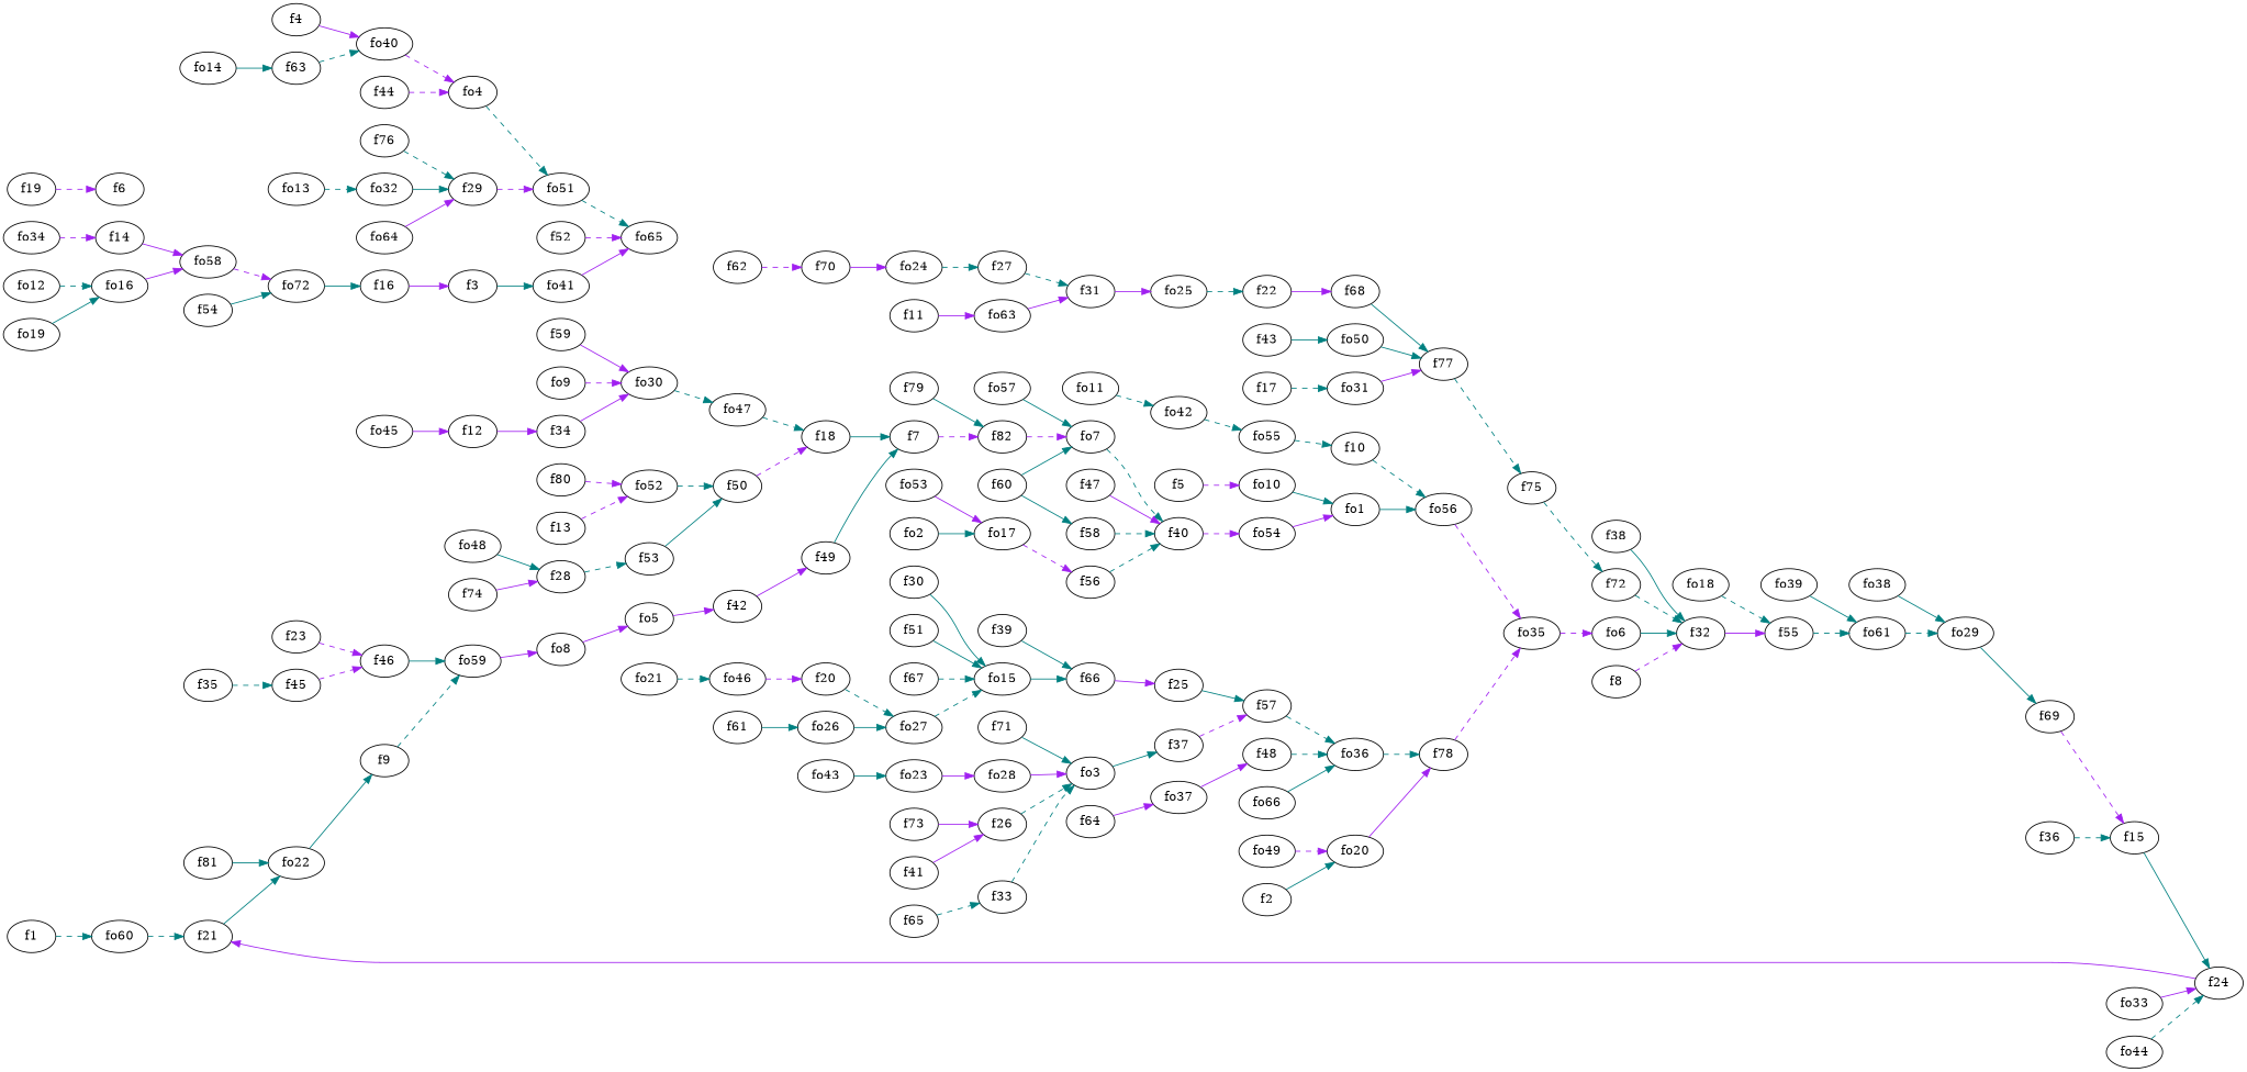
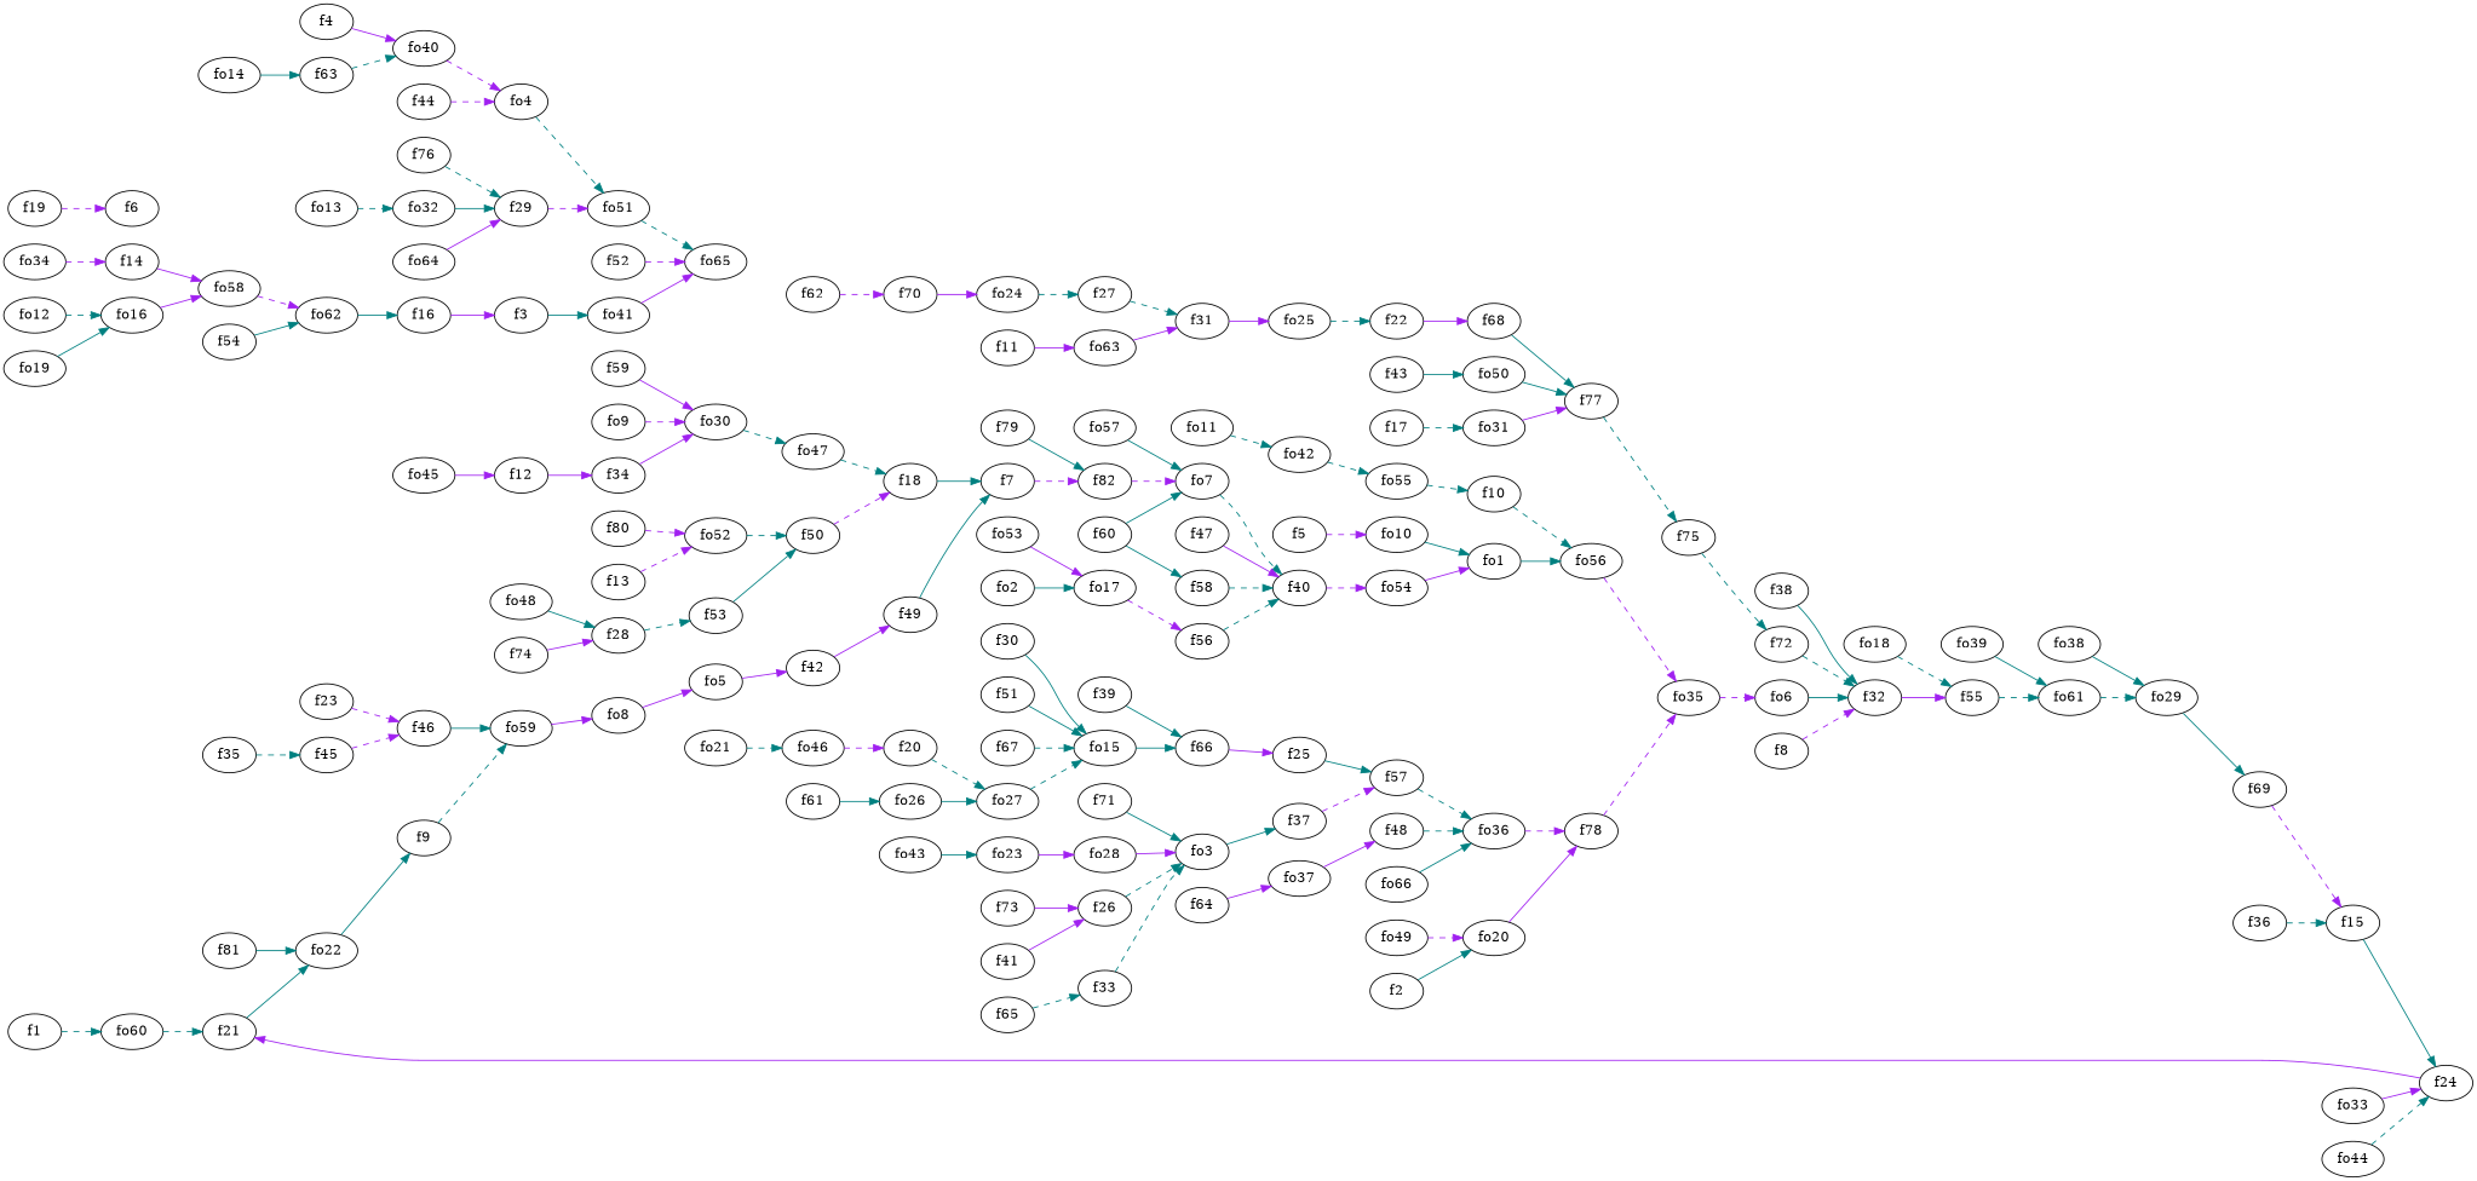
  strict digraph {
    rankdir=LR
    edge [color=teal style=solid weight=2]
    f1
    fo60
    f21
    f2
    fo20
    f78
    f3
    fo41
    fo65
    f4
    fo40
    fo4
    f5
    fo10
    fo1
    fo28
    fo3
    f7
    f82
    fo7
    f8
    f32
    f55
    f9
    fo59
    fo8
    f10
    fo56
    fo35
    f11
    fo63
    f31
    f12
    f34
    fo30
    f13
    fo52
    f50
    f14
    fo58
-   fo62 [label=fo72]
+   fo62
    f15
    f24
    f16
    f17
    fo31
    f77
    f18
    f19
    f6
    f20
    fo27
    fo15
    fo22
    f22
    f68
    f23
    f46
    f25
    f57
    fo36
    f26
    f37
    f27
    fo25
    f28
    f53
    f29
    fo51
    f30
    f66
    fo61
    f33
    fo47
    f35
    f45
    f36
    f38
    f39
    f40
    fo54
    f41
    f42
    f49
    f43
    fo50
    f44
    f47
    f48
    f51
    f52
    f54
    fo29
    f56
    f58
    f59
    f60
    f61
    fo26
    f62
    f70
    fo24
    f63
    f64
    fo37
    f65
    f67
    f75
    f69
    f71
    f72
    f73
    f74
    f76
    fo6
    f79
    f80
    f81
    fo2
    fo17
    fo5
    fo9
    fo11
    fo42
    fo55
    fo12
    fo16
    fo13
    fo32
    fo14
    fo18
    fo19
    fo21
    fo46
    fo23
    fo33
    fo34
    fo38
    fo39
    fo43
    fo44
    fo45
    fo48
    fo49
    fo53
    fo57
    fo64
    fo66
    f1 -> fo60 [style=dashed]
    fo60 -> f21 [style=dashed]
    f21 -> fo22
    f2 -> fo20
    fo20 -> f78 [color=purple]
    f78 -> fo35 [color=purple style=dashed]
    f3 -> fo41
    fo41 -> fo65 [color=purple]
    f4 -> fo40 [color=purple]
    fo40 -> fo4 [color=purple style=dashed]
    fo4 -> fo51 [style=dashed]
    f5 -> fo10 [color=purple style=dashed]
    fo10 -> fo1
    fo1 -> fo56
    fo28 -> fo3 [color=purple]
    fo3 -> f37
    f7 -> f82 [color=purple style=dashed]
    f82 -> fo7 [color=purple style=dashed]
    fo7 -> f40 [style=dashed]
    f8 -> f32 [color=purple style=dashed]
    f32 -> f55 [color=purple]
    f55 -> fo61 [style=dashed]
    f9 -> fo59 [style=dashed]
    fo59 -> fo8 [color=purple]
    fo8 -> fo5 [color=purple]
    f10 -> fo56 [style=dashed]
    fo56 -> fo35 [color=purple style=dashed]
    fo35 -> fo6 [color=purple style=dashed]
    f11 -> fo63 [color=purple]
    fo63 -> f31 [color=purple]
    f31 -> fo25 [color=purple]
    f12 -> f34 [color=purple]
    f34 -> fo30 [color=purple]
    fo30 -> fo47 [style=dashed]
    f13 -> fo52 [color=purple style=dashed]
    fo52 -> f50 [style=dashed]
    f50 -> f18 [color=purple style=dashed]
    f14 -> fo58 [color=purple]
    fo58 -> fo62 [color=purple style=dashed]
    fo62 -> f16
    f15 -> f24
    f24 -> f21 [color=purple]
    f16 -> f3 [color=purple]
    f17 -> fo31 [style=dashed]
    fo31 -> f77 [color=purple]
    f77 -> f75 [style=dashed]
    f18 -> f7
    f19 -> f6 [color=purple style=dashed]
    f20 -> fo27 [style=dashed]
    fo27 -> fo15 [style=dashed]
    fo15 -> f66
    fo22 -> f9
    f22 -> f68 [color=purple]
    f68 -> f77
    f23 -> f46 [color=purple style=dashed]
    f46 -> fo59
    f25 -> f57
    f57 -> fo36 [style=dashed]
-   fo36 -> f78 [style=dashed]
+   fo36 -> f78 [color=purple style=dashed]
    f26 -> fo3 [style=dashed]
    f37 -> f57 [color=purple style=dashed]
    f27 -> f31 [style=dashed]
    fo25 -> f22 [style=dashed]
    f28 -> f53 [style=dashed]
    f53 -> f50
    f29 -> fo51 [color=purple style=dashed]
    fo51 -> fo65 [style=dashed]
    f30 -> fo15
    f66 -> f25 [color=purple]
    fo61 -> fo29 [style=dashed]
    f33 -> fo3 [style=dashed]
    fo47 -> f18 [style=dashed]
    f35 -> f45 [style=dashed]
    f45 -> f46 [color=purple style=dashed]
    f36 -> f15 [style=dashed]
    f38 -> f32
    f39 -> f66
    f40 -> fo54 [color=purple style=dashed]
    fo54 -> fo1 [color=purple]
    f41 -> f26 [color=purple]
    f42 -> f49 [color=purple]
    f49 -> f7
    f43 -> fo50
    fo50 -> f77
    f44 -> fo4 [color=purple style=dashed]
    f47 -> f40 [color=purple]
    f48 -> fo36 [style=dashed]
    f51 -> fo15
    f52 -> fo65 [color=purple style=dashed]
    f54 -> fo62
    fo29 -> f69
    f56 -> f40 [style=dashed]
    f58 -> f40 [style=dashed]
    f59 -> fo30 [color=purple]
    f60 -> fo7
    f60 -> f58
    f61 -> fo26
    fo26 -> fo27
    f62 -> f70 [color=purple style=dashed]
    f70 -> fo24 [color=purple]
    fo24 -> f27 [style=dashed]
    f63 -> fo40 [style=dashed]
    f64 -> fo37 [color=purple]
    fo37 -> f48 [color=purple]
    f65 -> f33 [style=dashed]
    f67 -> fo15 [style=dashed]
    f75 -> f72 [style=dashed]
    f69 -> f15 [color=purple style=dashed]
    f71 -> fo3
    f72 -> f32 [style=dashed]
    f73 -> f26 [color=purple]
    f74 -> f28 [color=purple]
    f76 -> f29 [style=dashed]
    fo6 -> f32
    f79 -> f82
    f80 -> fo52 [color=purple style=dashed]
    f81 -> fo22
    fo2 -> fo17
    fo17 -> f56 [color=purple style=dashed]
    fo5 -> f42 [color=purple]
    fo9 -> fo30 [color=purple style=dashed]
    fo11 -> fo42 [style=dashed]
    fo42 -> fo55 [style=dashed]
    fo55 -> f10 [style=dashed]
    fo12 -> fo16 [style=dashed]
    fo16 -> fo58 [color=purple]
    fo13 -> fo32 [style=dashed]
    fo32 -> f29
    fo14 -> f63
    fo18 -> f55 [style=dashed]
    fo19 -> fo16
    fo21 -> fo46 [style=dashed]
    fo46 -> f20 [color=purple style=dashed]
    fo23 -> fo28 [color=purple]
    fo33 -> f24 [color=purple]
    fo34 -> f14 [color=purple style=dashed]
    fo38 -> fo29
    fo39 -> fo61
    fo43 -> fo23
    fo44 -> f24 [style=dashed]
    fo45 -> f12 [color=purple]
    fo48 -> f28
    fo49 -> fo20 [color=purple style=dashed]
    fo53 -> fo17 [color=purple]
    fo57 -> fo7
    fo64 -> f29 [color=purple]
    fo66 -> fo36
  }
